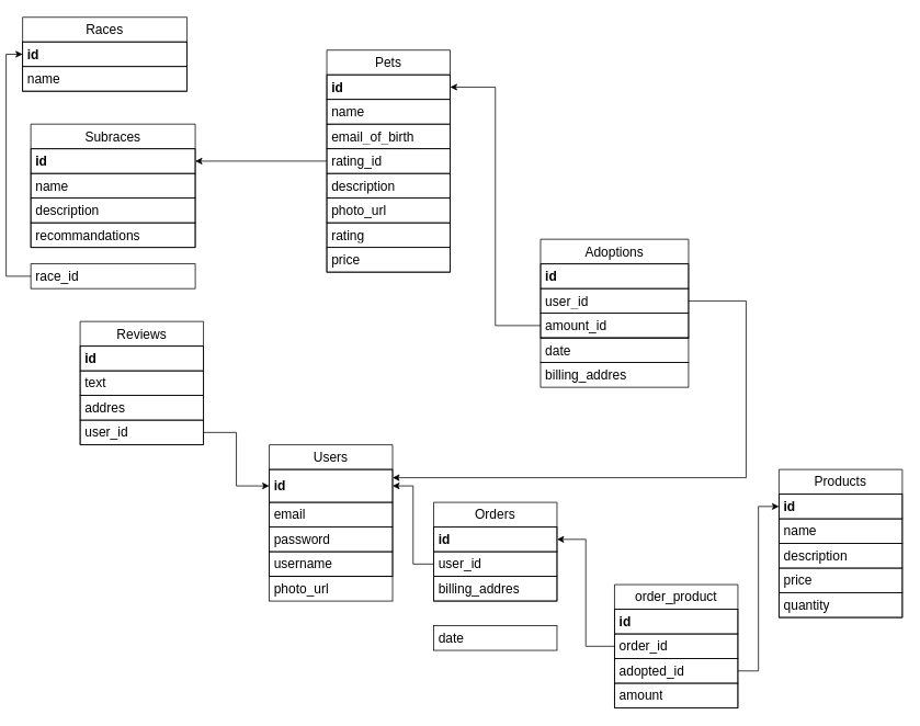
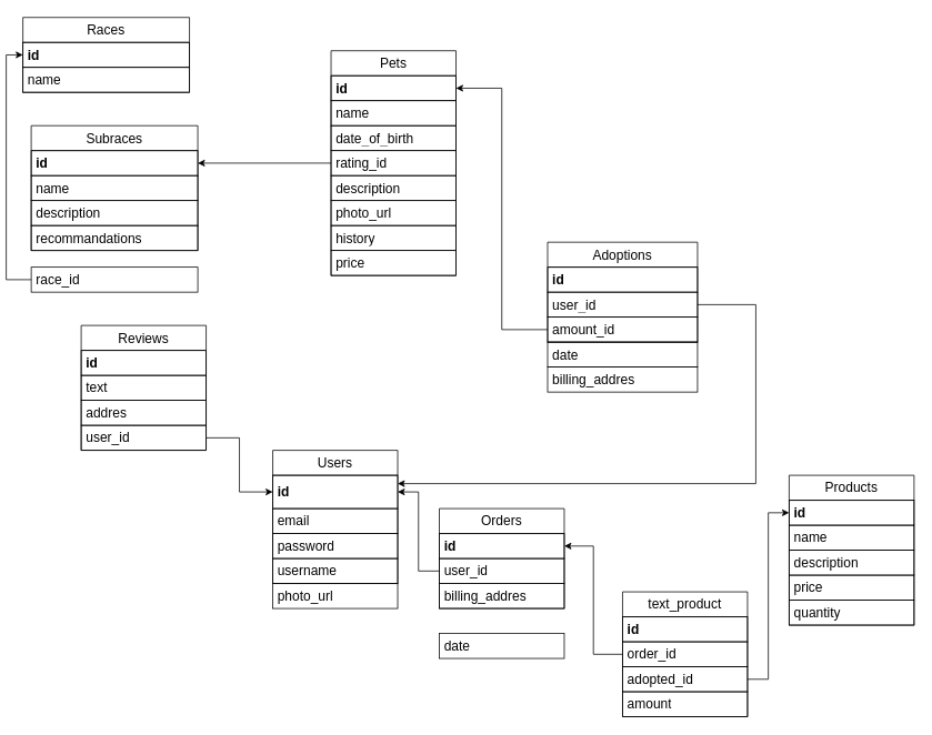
  <mxCell id="0" />
  <mxCell id="1" parent="0" />
  <mxCell id="2" value="Products" style="swimlane;fontStyle=0;childLayout=stackLayout;horizontal=1;startSize=30;horizontalStack=0;resizeParent=1;resizeParentMax=0;resizeLast=0;collapsible=1;marginBottom=0;whiteSpace=wrap;html=1;fontSize=16;strokeColor=default;" vertex="1" parent="1"><mxGeometry x="940" y="570" width="150" height="180" as="geometry" /></mxCell>
  <mxCell id="3" value="id" style="text;strokeColor=default;fillColor=none;align=left;verticalAlign=middle;spacingLeft=4;spacingRight=4;overflow=hidden;points=[[0,0.5],[1,0.5]];portConstraint=eastwest;rotatable=0;whiteSpace=wrap;html=1;fontSize=16;fontStyle=1" vertex="1" parent="2"><mxGeometry y="30" width="150" height="30" as="geometry" /></mxCell>
  <mxCell id="4" value="name" style="text;strokeColor=default;fillColor=none;align=left;verticalAlign=middle;spacingLeft=4;spacingRight=4;overflow=hidden;points=[[0,0.5],[1,0.5]];portConstraint=eastwest;rotatable=0;whiteSpace=wrap;html=1;fontSize=16;" vertex="1" parent="2"><mxGeometry y="60" width="150" height="30" as="geometry" /></mxCell>
  <mxCell id="5" value="description" style="text;strokeColor=default;fillColor=none;align=left;verticalAlign=middle;spacingLeft=4;spacingRight=4;overflow=hidden;points=[[0,0.5],[1,0.5]];portConstraint=eastwest;rotatable=0;whiteSpace=wrap;html=1;fontSize=16;" vertex="1" parent="2"><mxGeometry y="90" width="150" height="30" as="geometry" /></mxCell>
  <mxCell id="6" value="price" style="text;strokeColor=default;fillColor=none;align=left;verticalAlign=middle;spacingLeft=4;spacingRight=4;overflow=hidden;points=[[0,0.5],[1,0.5]];portConstraint=eastwest;rotatable=0;whiteSpace=wrap;html=1;fontSize=16;" vertex="1" parent="2"><mxGeometry y="120" width="150" height="30" as="geometry" /></mxCell>
  <mxCell id="7" value="quantity" style="text;strokeColor=default;fillColor=none;align=left;verticalAlign=middle;spacingLeft=4;spacingRight=4;overflow=hidden;points=[[0,0.5],[1,0.5]];portConstraint=eastwest;rotatable=0;whiteSpace=wrap;html=1;fontSize=16;" vertex="1" parent="2"><mxGeometry y="150" width="150" height="30" as="geometry" /></mxCell>
  <mxCell id="8" value="Users" style="swimlane;fontStyle=0;childLayout=stackLayout;horizontal=1;startSize=30;horizontalStack=0;resizeParent=1;resizeParentMax=0;resizeLast=0;collapsible=1;marginBottom=0;whiteSpace=wrap;html=1;fontSize=16;strokeColor=default;" vertex="1" parent="1"><mxGeometry x="320" y="540" width="150" height="160" as="geometry" /></mxCell>
  <mxCell id="9" value="id" style="text;strokeColor=default;fillColor=none;align=left;verticalAlign=middle;spacingLeft=4;spacingRight=4;overflow=hidden;points=[[0,0.5],[1,0.5]];portConstraint=eastwest;rotatable=0;whiteSpace=wrap;html=1;fontSize=16;fontStyle=1" vertex="1" parent="8"><mxGeometry y="30" width="150" height="40" as="geometry" /></mxCell>
  <mxCell id="10" value="email" style="text;strokeColor=default;fillColor=none;align=left;verticalAlign=middle;spacingLeft=4;spacingRight=4;overflow=hidden;points=[[0,0.5],[1,0.5]];portConstraint=eastwest;rotatable=0;whiteSpace=wrap;html=1;fontSize=16;" vertex="1" parent="8"><mxGeometry y="70" width="150" height="30" as="geometry" /></mxCell>
  <mxCell id="11" value="password" style="text;strokeColor=default;fillColor=none;align=left;verticalAlign=middle;spacingLeft=4;spacingRight=4;overflow=hidden;points=[[0,0.5],[1,0.5]];portConstraint=eastwest;rotatable=0;whiteSpace=wrap;html=1;fontSize=16;" vertex="1" parent="8"><mxGeometry y="100" width="150" height="30" as="geometry" /></mxCell>
  <mxCell id="12" value="username" style="text;strokeColor=default;fillColor=none;align=left;verticalAlign=middle;spacingLeft=4;spacingRight=4;overflow=hidden;points=[[0,0.5],[1,0.5]];portConstraint=eastwest;rotatable=0;whiteSpace=wrap;html=1;fontSize=16;" vertex="1" parent="8"><mxGeometry y="130" width="150" height="30" as="geometry" /></mxCell>
  <mxCell id="13" value="Subraces" style="swimlane;fontStyle=0;childLayout=stackLayout;horizontal=1;startSize=30;horizontalStack=0;resizeParent=1;resizeParentMax=0;resizeLast=0;collapsible=1;marginBottom=0;whiteSpace=wrap;html=1;fontSize=16;strokeColor=default;" vertex="1" parent="1"><mxGeometry x="30" y="150" width="200" height="150" as="geometry" /></mxCell>
  <mxCell id="14" value="id" style="text;strokeColor=default;fillColor=none;align=left;verticalAlign=middle;spacingLeft=4;spacingRight=4;overflow=hidden;points=[[0,0.5],[1,0.5]];portConstraint=eastwest;rotatable=0;whiteSpace=wrap;html=1;fontSize=16;fontStyle=1" vertex="1" parent="13"><mxGeometry y="30" width="200" height="30" as="geometry" /></mxCell>
  <mxCell id="15" value="name" style="text;strokeColor=default;fillColor=none;align=left;verticalAlign=middle;spacingLeft=4;spacingRight=4;overflow=hidden;points=[[0,0.5],[1,0.5]];portConstraint=eastwest;rotatable=0;whiteSpace=wrap;html=1;fontSize=16;" vertex="1" parent="13"><mxGeometry y="60" width="200" height="30" as="geometry" /></mxCell>
  <mxCell id="16" value="description" style="text;strokeColor=default;fillColor=none;align=left;verticalAlign=middle;spacingLeft=4;spacingRight=4;overflow=hidden;points=[[0,0.5],[1,0.5]];portConstraint=eastwest;rotatable=0;whiteSpace=wrap;html=1;fontSize=16;" vertex="1" parent="13"><mxGeometry y="90" width="200" height="30" as="geometry" /></mxCell>
  <mxCell id="17" value="recommandations" style="text;strokeColor=default;fillColor=none;align=left;verticalAlign=middle;spacingLeft=4;spacingRight=4;overflow=hidden;points=[[0,0.5],[1,0.5]];portConstraint=eastwest;rotatable=0;whiteSpace=wrap;html=1;fontSize=16;" vertex="1" parent="13"><mxGeometry y="120" width="200" height="30" as="geometry" /></mxCell>
  <mxCell id="18" value="Pets" style="swimlane;fontStyle=0;childLayout=stackLayout;horizontal=1;startSize=30;horizontalStack=0;resizeParent=1;resizeParentMax=0;resizeLast=0;collapsible=1;marginBottom=0;whiteSpace=wrap;html=1;fontSize=16;strokeColor=default;" vertex="1" parent="1"><mxGeometry x="390" y="60" width="150" height="270" as="geometry" /></mxCell>
  <mxCell id="19" value="&lt;b style=&quot;font-size: 16px;&quot;&gt;id&lt;/b&gt;" style="text;strokeColor=default;fillColor=none;align=left;verticalAlign=middle;spacingLeft=4;spacingRight=4;overflow=hidden;points=[[0,0.5],[1,0.5]];portConstraint=eastwest;rotatable=0;whiteSpace=wrap;html=1;fontSize=16;" vertex="1" parent="18"><mxGeometry y="30" width="150" height="30" as="geometry" /></mxCell>
  <mxCell id="20" value="name" style="text;strokeColor=default;fillColor=none;align=left;verticalAlign=middle;spacingLeft=4;spacingRight=4;overflow=hidden;points=[[0,0.5],[1,0.5]];portConstraint=eastwest;rotatable=0;whiteSpace=wrap;html=1;fontSize=16;" vertex="1" parent="18"><mxGeometry y="60" width="150" height="30" as="geometry" /></mxCell>
- <mxCell id="21" value="email_of_birth" style="text;strokeColor=default;fillColor=none;align=left;verticalAlign=middle;spacingLeft=4;spacingRight=4;overflow=hidden;points=[[0,0.5],[1,0.5]];portConstraint=eastwest;rotatable=0;whiteSpace=wrap;html=1;fontSize=16;" vertex="1" parent="18"><mxGeometry y="90" width="150" height="30" as="geometry" /></mxCell>
+ <mxCell id="21" value="date_of_birth" style="text;strokeColor=default;fillColor=none;align=left;verticalAlign=middle;spacingLeft=4;spacingRight=4;overflow=hidden;points=[[0,0.5],[1,0.5]];portConstraint=eastwest;rotatable=0;whiteSpace=wrap;html=1;fontSize=16;" vertex="1" parent="18"><mxGeometry y="90" width="150" height="30" as="geometry" /></mxCell>
  <mxCell id="22" value="rating_id" style="text;strokeColor=default;fillColor=none;align=left;verticalAlign=middle;spacingLeft=4;spacingRight=4;overflow=hidden;points=[[0,0.5],[1,0.5]];portConstraint=eastwest;rotatable=0;whiteSpace=wrap;html=1;fontSize=16;" vertex="1" parent="18"><mxGeometry y="120" width="150" height="30" as="geometry" /></mxCell>
  <mxCell id="23" value="description" style="text;strokeColor=default;fillColor=none;align=left;verticalAlign=middle;spacingLeft=4;spacingRight=4;overflow=hidden;points=[[0,0.5],[1,0.5]];portConstraint=eastwest;rotatable=0;whiteSpace=wrap;html=1;fontSize=16;" vertex="1" parent="18"><mxGeometry y="150" width="150" height="30" as="geometry" /></mxCell>
  <mxCell id="24" value="photo_url" style="text;strokeColor=default;fillColor=none;align=left;verticalAlign=middle;spacingLeft=4;spacingRight=4;overflow=hidden;points=[[0,0.5],[1,0.5]];portConstraint=eastwest;rotatable=0;whiteSpace=wrap;html=1;fontSize=16;" vertex="1" parent="18"><mxGeometry y="180" width="150" height="30" as="geometry" /></mxCell>
- <mxCell id="25" value="rating" style="text;strokeColor=default;fillColor=none;align=left;verticalAlign=middle;spacingLeft=4;spacingRight=4;overflow=hidden;points=[[0,0.5],[1,0.5]];portConstraint=eastwest;rotatable=0;whiteSpace=wrap;html=1;fontSize=16;" vertex="1" parent="18"><mxGeometry y="210" width="150" height="30" as="geometry" /></mxCell>
+ <mxCell id="25" value="history" style="text;strokeColor=default;fillColor=none;align=left;verticalAlign=middle;spacingLeft=4;spacingRight=4;overflow=hidden;points=[[0,0.5],[1,0.5]];portConstraint=eastwest;rotatable=0;whiteSpace=wrap;html=1;fontSize=16;" vertex="1" parent="18"><mxGeometry y="210" width="150" height="30" as="geometry" /></mxCell>
  <mxCell id="26" value="price" style="text;strokeColor=default;fillColor=none;align=left;verticalAlign=middle;spacingLeft=4;spacingRight=4;overflow=hidden;points=[[0,0.5],[1,0.5]];portConstraint=eastwest;rotatable=0;whiteSpace=wrap;html=1;fontSize=16;" vertex="1" parent="18"><mxGeometry y="240" width="150" height="30" as="geometry" /></mxCell>
  <mxCell id="27" style="edgeStyle=orthogonalEdgeStyle;rounded=0;orthogonalLoop=1;jettySize=auto;html=1;entryX=1;entryY=0.5;entryDx=0;entryDy=0;strokeColor=default;" edge="1" parent="1" source="22" target="14"><mxGeometry relative="1" as="geometry" /></mxCell>
  <mxCell id="28" value="Reviews" style="swimlane;fontStyle=0;childLayout=stackLayout;horizontal=1;startSize=30;horizontalStack=0;resizeParent=1;resizeParentMax=0;resizeLast=0;collapsible=1;marginBottom=0;whiteSpace=wrap;html=1;fontSize=16;strokeColor=default;" vertex="1" parent="1"><mxGeometry x="90" y="390" width="150" height="150" as="geometry" /></mxCell>
  <mxCell id="29" value="id" style="text;strokeColor=default;fillColor=none;align=left;verticalAlign=middle;spacingLeft=4;spacingRight=4;overflow=hidden;points=[[0,0.5],[1,0.5]];portConstraint=eastwest;rotatable=0;whiteSpace=wrap;html=1;fontSize=16;fontStyle=1" vertex="1" parent="28"><mxGeometry y="30" width="150" height="30" as="geometry" /></mxCell>
  <mxCell id="30" value="text" style="text;strokeColor=default;fillColor=none;align=left;verticalAlign=middle;spacingLeft=4;spacingRight=4;overflow=hidden;points=[[0,0.5],[1,0.5]];portConstraint=eastwest;rotatable=0;whiteSpace=wrap;html=1;fontSize=16;" vertex="1" parent="28"><mxGeometry y="60" width="150" height="30" as="geometry" /></mxCell>
  <mxCell id="31" value="addres" style="text;strokeColor=default;fillColor=none;align=left;verticalAlign=middle;spacingLeft=4;spacingRight=4;overflow=hidden;points=[[0,0.5],[1,0.5]];portConstraint=eastwest;rotatable=0;whiteSpace=wrap;html=1;fontSize=16;" vertex="1" parent="28"><mxGeometry y="90" width="150" height="30" as="geometry" /></mxCell>
  <mxCell id="32" value="user_id" style="text;strokeColor=default;fillColor=none;align=left;verticalAlign=middle;spacingLeft=4;spacingRight=4;overflow=hidden;points=[[0,0.5],[1,0.5]];portConstraint=eastwest;rotatable=0;whiteSpace=wrap;html=1;fontSize=16;" vertex="1" parent="28"><mxGeometry y="120" width="150" height="30" as="geometry" /></mxCell>
  <mxCell id="33" value="photo_url" style="text;strokeColor=default;fillColor=none;align=left;verticalAlign=middle;spacingLeft=4;spacingRight=4;overflow=hidden;points=[[0,0.5],[1,0.5]];portConstraint=eastwest;rotatable=0;whiteSpace=wrap;html=1;fontSize=16;" vertex="1" parent="1"><mxGeometry x="320" y="700" width="150" height="30" as="geometry" /></mxCell>
  <mxCell id="34" style="edgeStyle=orthogonalEdgeStyle;rounded=0;orthogonalLoop=1;jettySize=auto;html=1;" edge="1" parent="1" source="32" target="9"><mxGeometry relative="1" as="geometry" /></mxCell>
  <mxCell id="35" value="Orders" style="swimlane;fontStyle=0;childLayout=stackLayout;horizontal=1;startSize=30;horizontalStack=0;resizeParent=1;resizeParentMax=0;resizeLast=0;collapsible=1;marginBottom=0;whiteSpace=wrap;html=1;fontSize=16;strokeColor=default;" vertex="1" parent="1"><mxGeometry x="520" y="610" width="150" height="120" as="geometry" /></mxCell>
  <mxCell id="36" value="id" style="text;strokeColor=default;fillColor=none;align=left;verticalAlign=middle;spacingLeft=4;spacingRight=4;overflow=hidden;points=[[0,0.5],[1,0.5]];portConstraint=eastwest;rotatable=0;whiteSpace=wrap;html=1;fontSize=16;fontStyle=1" vertex="1" parent="35"><mxGeometry y="30" width="150" height="30" as="geometry" /></mxCell>
  <mxCell id="37" value="user_id" style="text;strokeColor=default;fillColor=none;align=left;verticalAlign=middle;spacingLeft=4;spacingRight=4;overflow=hidden;points=[[0,0.5],[1,0.5]];portConstraint=eastwest;rotatable=0;whiteSpace=wrap;html=1;fontSize=16;" vertex="1" parent="35"><mxGeometry y="60" width="150" height="30" as="geometry" /></mxCell>
  <mxCell id="38" value="billing_addres" style="text;strokeColor=default;fillColor=none;align=left;verticalAlign=middle;spacingLeft=4;spacingRight=4;overflow=hidden;points=[[0,0.5],[1,0.5]];portConstraint=eastwest;rotatable=0;whiteSpace=wrap;html=1;fontSize=16;" vertex="1" parent="35"><mxGeometry y="90" width="150" height="30" as="geometry" /></mxCell>
  <mxCell id="39" style="edgeStyle=orthogonalEdgeStyle;rounded=0;orthogonalLoop=1;jettySize=auto;html=1;entryX=1;entryY=0.5;entryDx=0;entryDy=0;" edge="1" parent="1" source="37" target="9"><mxGeometry relative="1" as="geometry" /></mxCell>
- <mxCell id="40" value="order_product" style="swimlane;fontStyle=0;childLayout=stackLayout;horizontal=1;startSize=30;horizontalStack=0;resizeParent=1;resizeParentMax=0;resizeLast=0;collapsible=1;marginBottom=0;whiteSpace=wrap;html=1;fontSize=16;strokeColor=default;" vertex="1" parent="1"><mxGeometry x="740" y="710" width="150" height="150" as="geometry" /></mxCell>
+ <mxCell id="40" value="text_product" style="swimlane;fontStyle=0;childLayout=stackLayout;horizontal=1;startSize=30;horizontalStack=0;resizeParent=1;resizeParentMax=0;resizeLast=0;collapsible=1;marginBottom=0;whiteSpace=wrap;html=1;fontSize=16;strokeColor=default;" vertex="1" parent="1"><mxGeometry x="740" y="710" width="150" height="150" as="geometry" /></mxCell>
  <mxCell id="41" value="id" style="text;strokeColor=default;fillColor=none;align=left;verticalAlign=middle;spacingLeft=4;spacingRight=4;overflow=hidden;points=[[0,0.5],[1,0.5]];portConstraint=eastwest;rotatable=0;whiteSpace=wrap;html=1;fontSize=16;fontStyle=1" vertex="1" parent="40"><mxGeometry y="30" width="150" height="30" as="geometry" /></mxCell>
  <mxCell id="42" value="order_id" style="text;strokeColor=default;fillColor=none;align=left;verticalAlign=middle;spacingLeft=4;spacingRight=4;overflow=hidden;points=[[0,0.5],[1,0.5]];portConstraint=eastwest;rotatable=0;whiteSpace=wrap;html=1;fontSize=16;" vertex="1" parent="40"><mxGeometry y="60" width="150" height="30" as="geometry" /></mxCell>
  <mxCell id="43" value="adopted_id" style="text;strokeColor=default;fillColor=none;align=left;verticalAlign=middle;spacingLeft=4;spacingRight=4;overflow=hidden;points=[[0,0.5],[1,0.5]];portConstraint=eastwest;rotatable=0;whiteSpace=wrap;html=1;fontSize=16;" vertex="1" parent="40"><mxGeometry y="90" width="150" height="30" as="geometry" /></mxCell>
  <mxCell id="44" value="amount" style="text;strokeColor=default;fillColor=none;align=left;verticalAlign=middle;spacingLeft=4;spacingRight=4;overflow=hidden;points=[[0,0.5],[1,0.5]];portConstraint=eastwest;rotatable=0;whiteSpace=wrap;html=1;fontSize=16;" vertex="1" parent="40"><mxGeometry y="120" width="150" height="30" as="geometry" /></mxCell>
  <mxCell id="45" style="edgeStyle=orthogonalEdgeStyle;rounded=0;orthogonalLoop=1;jettySize=auto;html=1;entryX=1;entryY=0.5;entryDx=0;entryDy=0;" edge="1" parent="1" source="42" target="36"><mxGeometry relative="1" as="geometry" /></mxCell>
  <mxCell id="46" style="edgeStyle=orthogonalEdgeStyle;rounded=0;orthogonalLoop=1;jettySize=auto;html=1;entryX=0;entryY=0.5;entryDx=0;entryDy=0;" edge="1" parent="1" source="43" target="3"><mxGeometry relative="1" as="geometry" /></mxCell>
  <mxCell id="47" value="Adoptions" style="swimlane;fontStyle=0;childLayout=stackLayout;horizontal=1;startSize=30;horizontalStack=0;resizeParent=1;resizeParentMax=0;resizeLast=0;collapsible=1;marginBottom=0;whiteSpace=wrap;html=1;fontSize=16;strokeColor=default;" vertex="1" parent="1"><mxGeometry x="650" y="290" width="180" height="120" as="geometry" /></mxCell>
  <mxCell id="48" value="id" style="text;strokeColor=default;fillColor=none;align=left;verticalAlign=middle;spacingLeft=4;spacingRight=4;overflow=hidden;points=[[0,0.5],[1,0.5]];portConstraint=eastwest;rotatable=0;whiteSpace=wrap;html=1;fontSize=16;fontStyle=1" vertex="1" parent="47"><mxGeometry y="30" width="180" height="30" as="geometry" /></mxCell>
  <mxCell id="49" value="user_id" style="text;strokeColor=default;fillColor=none;align=left;verticalAlign=middle;spacingLeft=4;spacingRight=4;overflow=hidden;points=[[0,0.5],[1,0.5]];portConstraint=eastwest;rotatable=0;whiteSpace=wrap;html=1;fontSize=16;" vertex="1" parent="47"><mxGeometry y="60" width="180" height="30" as="geometry" /></mxCell>
  <mxCell id="50" value="amount_id" style="text;strokeColor=default;fillColor=none;align=left;verticalAlign=middle;spacingLeft=4;spacingRight=4;overflow=hidden;points=[[0,0.5],[1,0.5]];portConstraint=eastwest;rotatable=0;whiteSpace=wrap;html=1;fontSize=16;" vertex="1" parent="47"><mxGeometry y="90" width="180" height="30" as="geometry" /></mxCell>
  <mxCell id="51" value="date" style="text;strokeColor=default;fillColor=none;align=left;verticalAlign=middle;spacingLeft=4;spacingRight=4;overflow=hidden;points=[[0,0.5],[1,0.5]];portConstraint=eastwest;rotatable=0;whiteSpace=wrap;html=1;fontSize=16;" vertex="1" parent="1"><mxGeometry x="650" y="410" width="180" height="30" as="geometry" /></mxCell>
  <mxCell id="52" value="date" style="text;strokeColor=default;fillColor=none;align=left;verticalAlign=middle;spacingLeft=4;spacingRight=4;overflow=hidden;points=[[0,0.5],[1,0.5]];portConstraint=eastwest;rotatable=0;whiteSpace=wrap;html=1;fontSize=16;" vertex="1" parent="1"><mxGeometry x="520" y="760" width="150" height="30" as="geometry" /></mxCell>
  <mxCell id="53" style="edgeStyle=orthogonalEdgeStyle;rounded=0;orthogonalLoop=1;jettySize=auto;html=1;entryX=1;entryY=0.5;entryDx=0;entryDy=0;" edge="1" parent="1" source="50" target="19"><mxGeometry relative="1" as="geometry" /></mxCell>
  <mxCell id="54" style="edgeStyle=orthogonalEdgeStyle;rounded=0;orthogonalLoop=1;jettySize=auto;html=1;" edge="1" parent="1" source="49"><mxGeometry relative="1" as="geometry"><mxPoint x="470" y="580" as="targetPoint" /><Array as="points"><mxPoint x="900" y="365" /><mxPoint x="900" y="580" /><mxPoint x="476" y="580" /></Array></mxGeometry></mxCell>
  <mxCell id="55" value="billing_addres" style="text;strokeColor=default;fillColor=none;align=left;verticalAlign=middle;spacingLeft=4;spacingRight=4;overflow=hidden;points=[[0,0.5],[1,0.5]];portConstraint=eastwest;rotatable=0;whiteSpace=wrap;html=1;fontSize=16;" vertex="1" parent="1"><mxGeometry x="650" y="440" width="180" height="30" as="geometry" /></mxCell>
  <mxCell id="56" value="Races" style="swimlane;fontStyle=0;childLayout=stackLayout;horizontal=1;startSize=30;horizontalStack=0;resizeParent=1;resizeParentMax=0;resizeLast=0;collapsible=1;marginBottom=0;whiteSpace=wrap;html=1;fontSize=16;strokeColor=default;" vertex="1" parent="1"><mxGeometry x="20" y="20" width="200" height="90" as="geometry" /></mxCell>
  <mxCell id="57" value="id" style="text;strokeColor=default;fillColor=none;align=left;verticalAlign=middle;spacingLeft=4;spacingRight=4;overflow=hidden;points=[[0,0.5],[1,0.5]];portConstraint=eastwest;rotatable=0;whiteSpace=wrap;html=1;fontSize=16;fontStyle=1" vertex="1" parent="56"><mxGeometry y="30" width="200" height="30" as="geometry" /></mxCell>
  <mxCell id="58" value="name" style="text;strokeColor=default;fillColor=none;align=left;verticalAlign=middle;spacingLeft=4;spacingRight=4;overflow=hidden;points=[[0,0.5],[1,0.5]];portConstraint=eastwest;rotatable=0;whiteSpace=wrap;html=1;fontSize=16;" vertex="1" parent="56"><mxGeometry y="60" width="200" height="30" as="geometry" /></mxCell>
  <mxCell id="59" style="edgeStyle=orthogonalEdgeStyle;rounded=0;orthogonalLoop=1;jettySize=auto;html=1;entryX=0;entryY=0.5;entryDx=0;entryDy=0;exitX=0;exitY=0.5;exitDx=0;exitDy=0;" edge="1" parent="1" source="60" target="57"><mxGeometry relative="1" as="geometry" /></mxCell>
  <mxCell id="60" value="race_id" style="text;strokeColor=default;fillColor=none;align=left;verticalAlign=middle;spacingLeft=4;spacingRight=4;overflow=hidden;points=[[0,0.5],[1,0.5]];portConstraint=eastwest;rotatable=0;whiteSpace=wrap;html=1;fontSize=16;" vertex="1" parent="1"><mxGeometry x="30" y="320" width="200" height="30" as="geometry" /></mxCell>
